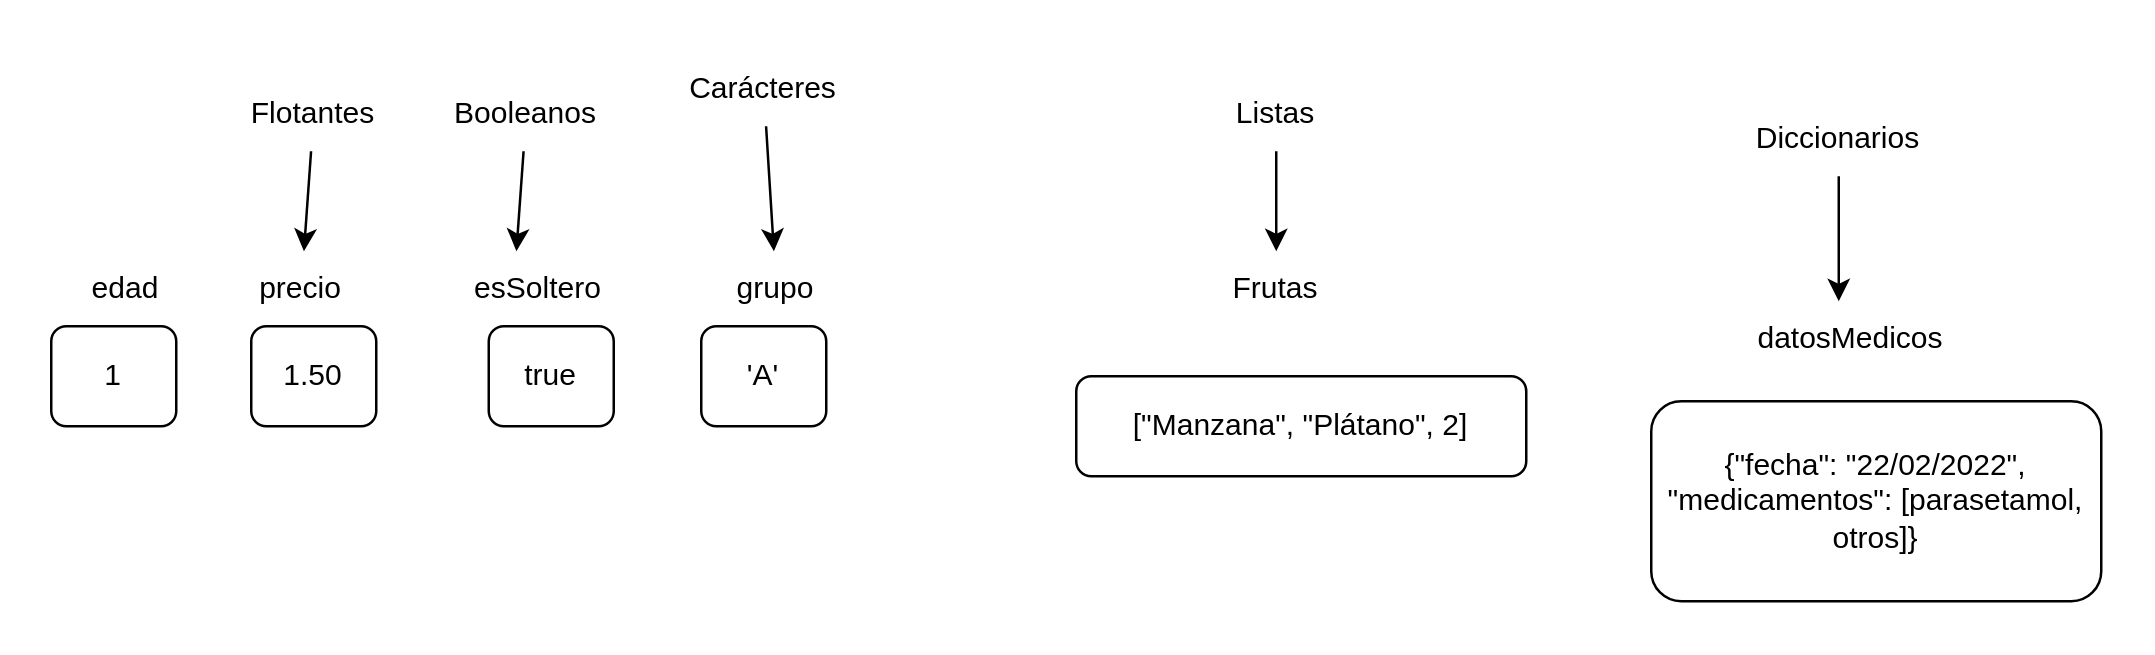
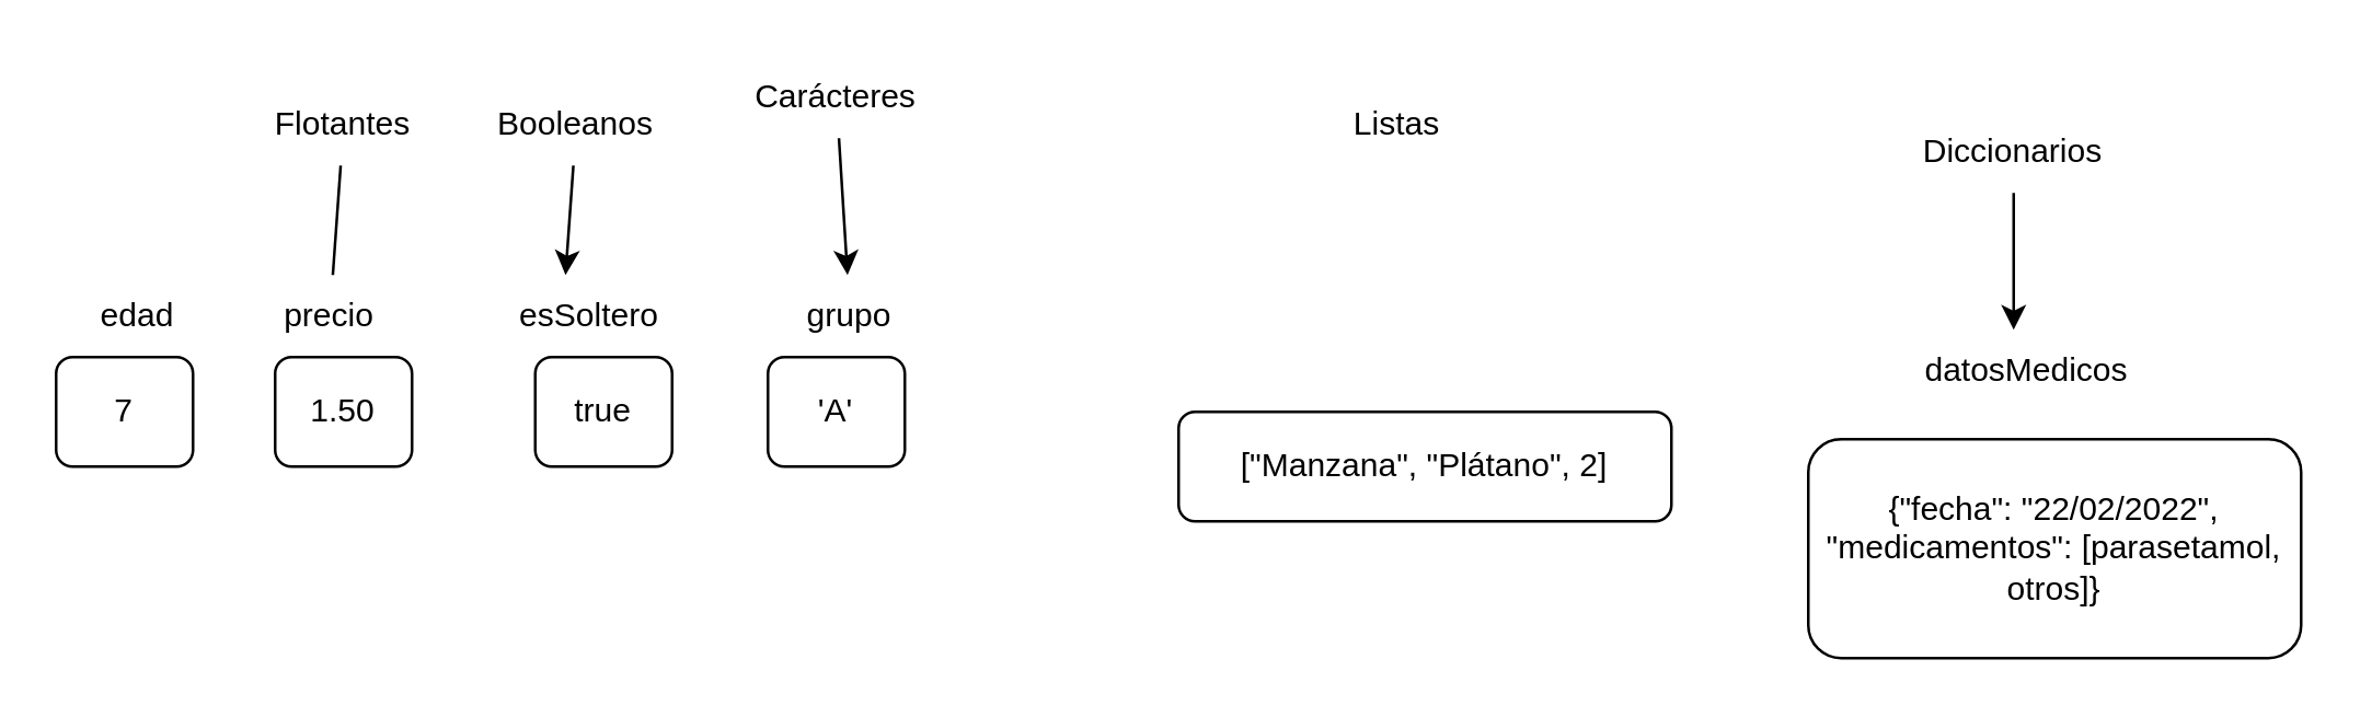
  <mxCell id="0" />
  <mxCell id="1" parent="0" />
- <mxCell id="2" value="1" style="rounded=1;whiteSpace=wrap;html=1;" vertex="1" parent="1"><mxGeometry x="20" y="130" width="50" height="40" as="geometry" /></mxCell>
+ <mxCell id="2" value="7" style="rounded=1;whiteSpace=wrap;html=1;" vertex="1" parent="1"><mxGeometry x="20" y="130" width="50" height="40" as="geometry" /></mxCell>
  <mxCell id="3" value="1.50" style="rounded=1;whiteSpace=wrap;html=1;" vertex="1" parent="1"><mxGeometry x="100" y="130" width="50" height="40" as="geometry" /></mxCell>
  <mxCell id="4" value="edad" style="text;html=1;align=center;verticalAlign=middle;whiteSpace=wrap;rounded=0;" vertex="1" parent="1"><mxGeometry x="20" y="100" width="60" height="30" as="geometry" /></mxCell>
  <mxCell id="5" value="precio" style="text;html=1;align=center;verticalAlign=middle;whiteSpace=wrap;rounded=0;" vertex="1" parent="1"><mxGeometry x="90" y="100" width="60" height="30" as="geometry" /></mxCell>
- <mxCell id="6" style="edgeStyle=none;html=1;" edge="1" parent="1" source="7" target="5"><mxGeometry relative="1" as="geometry" /></mxCell>
+ <mxCell id="6" style="edgeStyle=none;html=1;endArrow=none;" edge="1" parent="1" source="7" target="5"><mxGeometry relative="1" as="geometry" /></mxCell>
  <mxCell id="7" value="Flotantes" style="text;html=1;align=center;verticalAlign=middle;whiteSpace=wrap;rounded=0;" vertex="1" parent="1"><mxGeometry x="95" y="30" width="60" height="30" as="geometry" /></mxCell>
  <mxCell id="8" value="true" style="rounded=1;whiteSpace=wrap;html=1;" vertex="1" parent="1"><mxGeometry x="195" y="130" width="50" height="40" as="geometry" /></mxCell>
  <mxCell id="9" value="esSoltero" style="text;html=1;align=center;verticalAlign=middle;whiteSpace=wrap;rounded=0;" vertex="1" parent="1"><mxGeometry x="185" y="100" width="60" height="30" as="geometry" /></mxCell>
  <mxCell id="10" style="edgeStyle=none;html=1;" edge="1" source="11" parent="1"><mxGeometry relative="1" as="geometry"><mxPoint x="206.071" y="100" as="targetPoint" /></mxGeometry></mxCell>
  <mxCell id="11" value="Booleanos" style="text;html=1;align=center;verticalAlign=middle;whiteSpace=wrap;rounded=0;" vertex="1" parent="1"><mxGeometry x="180" y="30" width="60" height="30" as="geometry" /></mxCell>
  <mxCell id="12" style="edgeStyle=none;html=1;" edge="1" parent="1" source="13" target="15"><mxGeometry relative="1" as="geometry" /></mxCell>
  <mxCell id="13" value="Carácteres" style="text;html=1;align=center;verticalAlign=middle;whiteSpace=wrap;rounded=0;" vertex="1" parent="1"><mxGeometry x="275" y="20" width="60" height="30" as="geometry" /></mxCell>
  <mxCell id="14" value="'A'" style="rounded=1;whiteSpace=wrap;html=1;" vertex="1" parent="1"><mxGeometry x="280" y="130" width="50" height="40" as="geometry" /></mxCell>
  <mxCell id="15" value="grupo" style="text;html=1;align=center;verticalAlign=middle;whiteSpace=wrap;rounded=0;" vertex="1" parent="1"><mxGeometry x="280" y="100" width="60" height="30" as="geometry" /></mxCell>
- <mxCell id="16" style="edgeStyle=none;html=1;" edge="1" parent="1" source="17" target="18"><mxGeometry relative="1" as="geometry" /></mxCell>
  <mxCell id="17" value="Listas" style="text;html=1;align=center;verticalAlign=middle;whiteSpace=wrap;rounded=0;" vertex="1" parent="1"><mxGeometry x="480" y="30" width="60" height="30" as="geometry" /></mxCell>
- <mxCell id="18" value="Frutas" style="text;html=1;align=center;verticalAlign=middle;whiteSpace=wrap;rounded=0;" vertex="1" parent="1"><mxGeometry x="480" y="100" width="60" height="30" as="geometry" /></mxCell>
  <mxCell id="19" value="[&quot;Manzana&quot;, &quot;Plátano&quot;, 2]" style="rounded=1;whiteSpace=wrap;html=1;" vertex="1" parent="1"><mxGeometry x="430" y="150" width="180" height="40" as="geometry" /></mxCell>
  <mxCell id="20" style="edgeStyle=none;html=1;" edge="1" parent="1" source="21"><mxGeometry relative="1" as="geometry"><mxPoint x="735" y="120" as="targetPoint" /></mxGeometry></mxCell>
  <mxCell id="21" value="Diccionarios" style="text;html=1;align=center;verticalAlign=middle;whiteSpace=wrap;rounded=0;" vertex="1" parent="1"><mxGeometry x="700" y="40" width="70" height="30" as="geometry" /></mxCell>
  <mxCell id="22" value="datosMedicos" style="text;html=1;align=center;verticalAlign=middle;whiteSpace=wrap;rounded=0;" vertex="1" parent="1"><mxGeometry x="710" y="120" width="60" height="30" as="geometry" /></mxCell>
  <mxCell id="23" value="{&quot;fecha&quot;: &quot;22/02/2022&quot;, &quot;medicamentos&quot;: [parasetamol, otros]}" style="rounded=1;whiteSpace=wrap;html=1;" vertex="1" parent="1"><mxGeometry x="660" y="160" width="180" height="80" as="geometry" /></mxCell>
